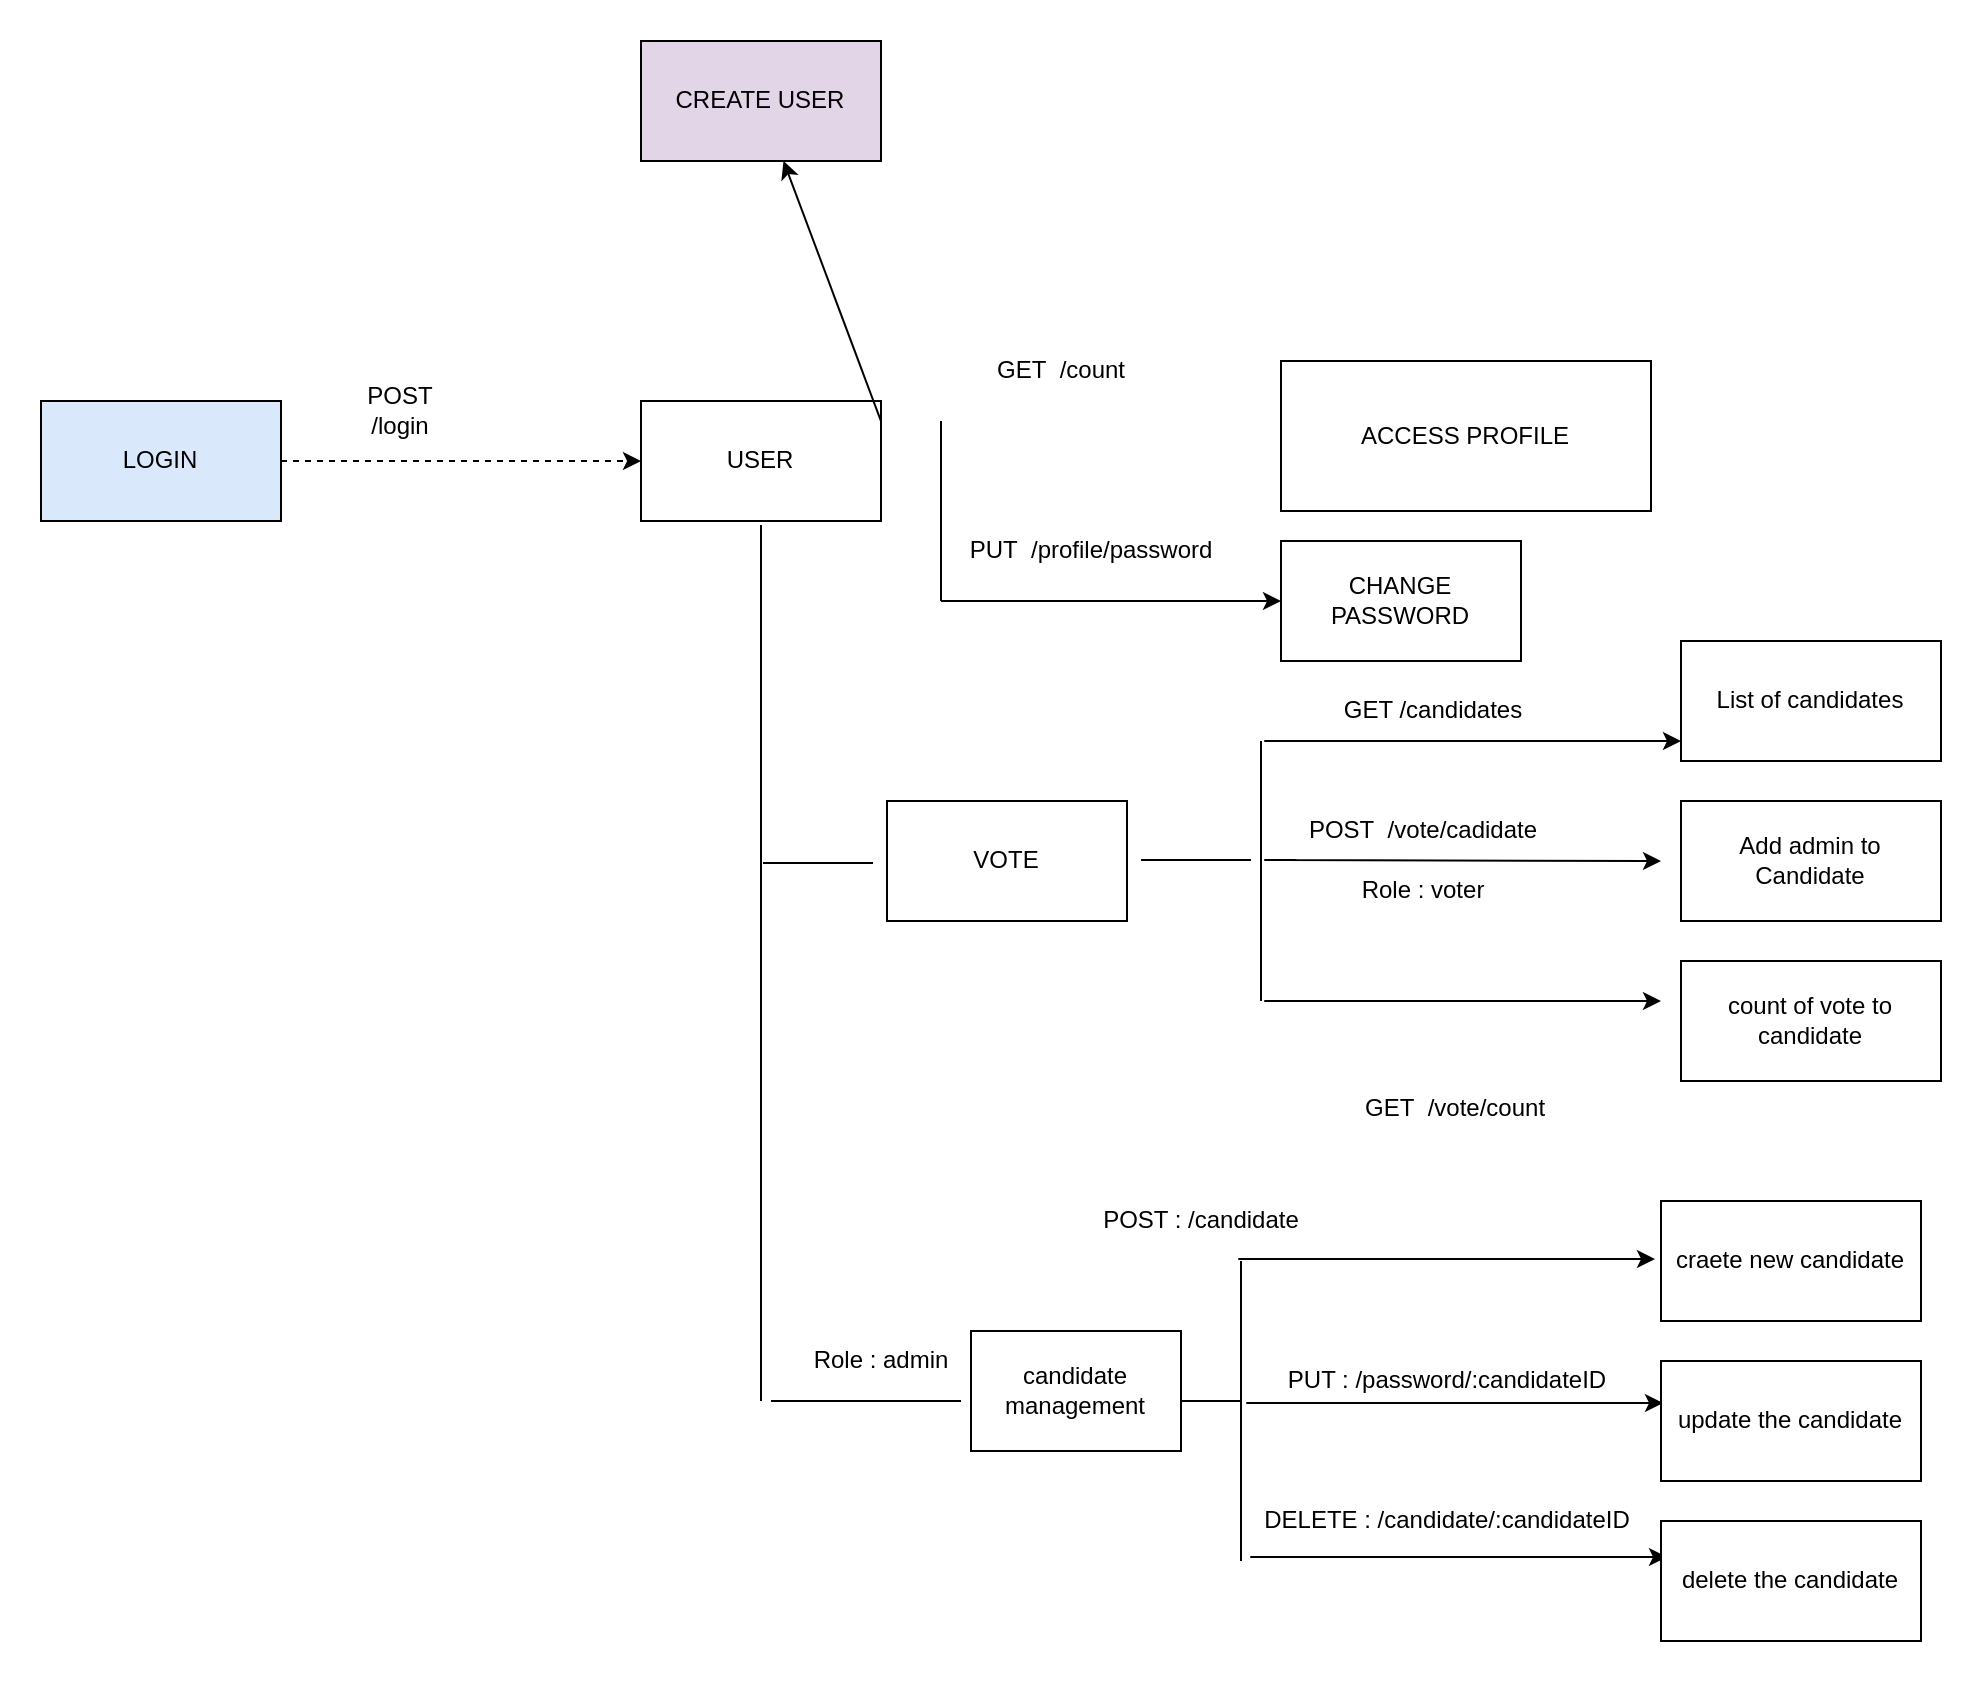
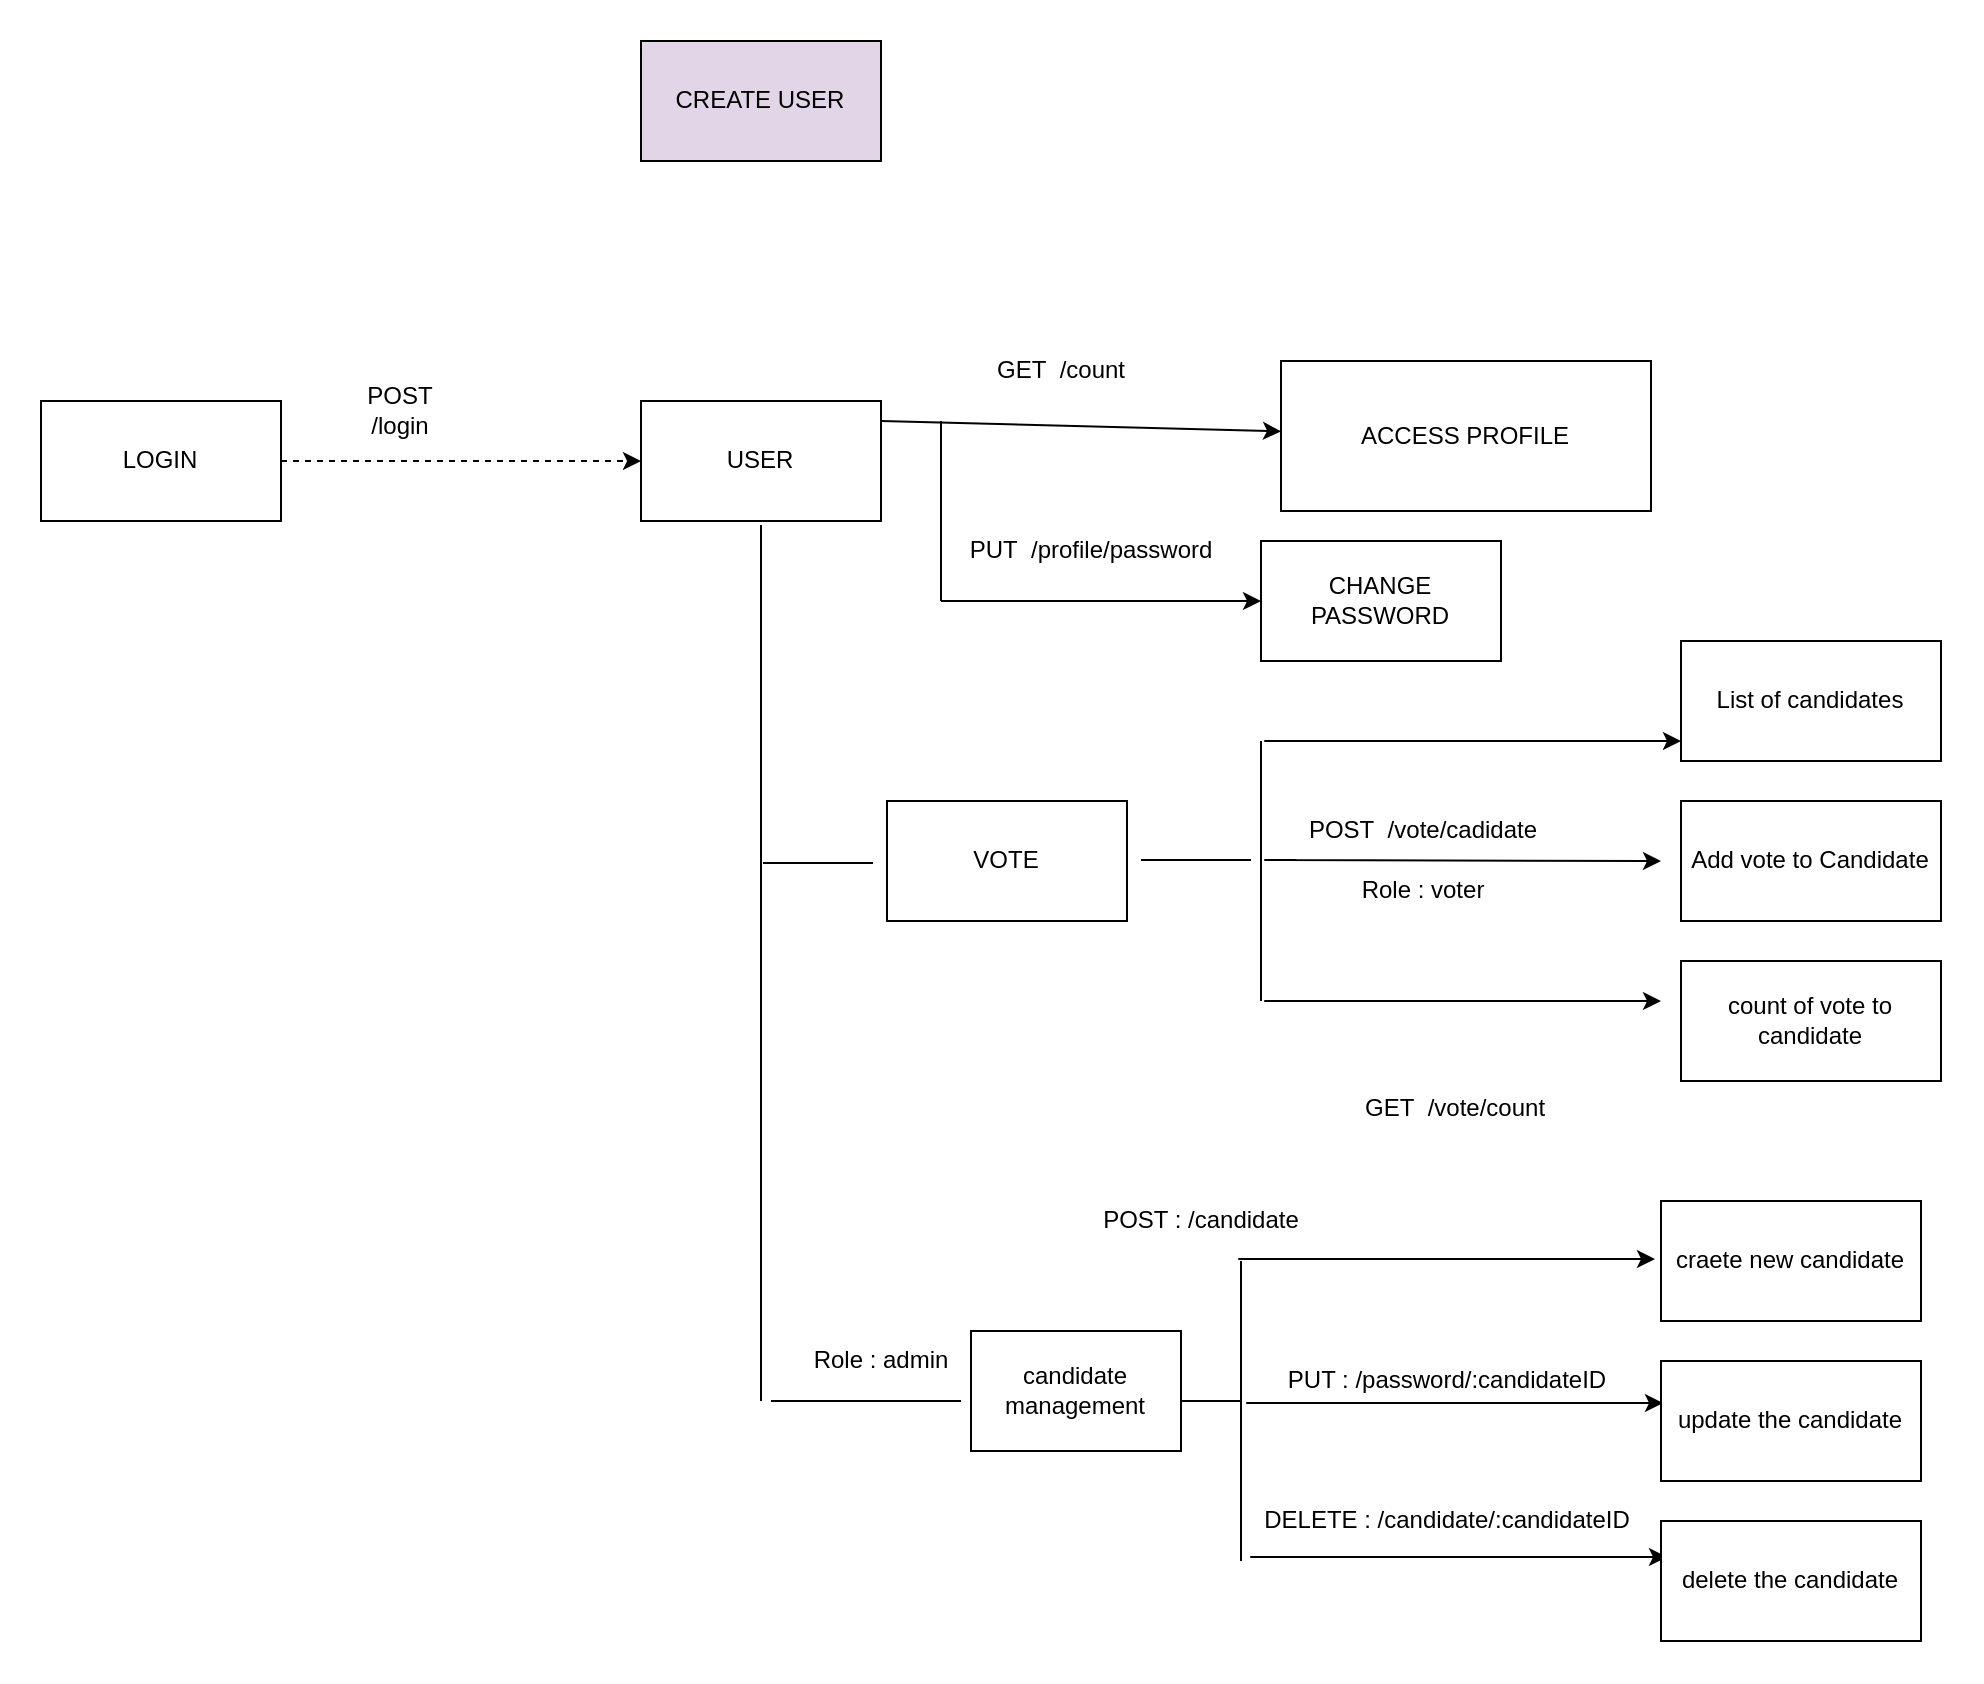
  <mxCell id="0" />
  <mxCell id="1" parent="0" />
  <mxCell id="2" value="CREATE USER" style="rounded=0;whiteSpace=wrap;html=1;fillColor=#e1d5e7;" vertex="1" parent="1"><mxGeometry x="320" y="20" width="120" height="60" as="geometry" /></mxCell>
  <mxCell id="3" value="USER" style="rounded=0;whiteSpace=wrap;html=1;" vertex="1" parent="1"><mxGeometry x="320" y="200" width="120" height="60" as="geometry" /></mxCell>
  <mxCell id="4" value="GET&amp;nbsp; /count" style="text;html=1;align=center;verticalAlign=middle;resizable=0;points=[];autosize=1;strokeColor=none;fillColor=none;" vertex="1" parent="1"><mxGeometry x="485" y="170" width="90" height="30" as="geometry" /></mxCell>
  <mxCell id="5" value="ACCESS PROFILE" style="rounded=0;whiteSpace=wrap;html=1;" vertex="1" parent="1"><mxGeometry x="640" y="180" width="185" height="75" as="geometry" /></mxCell>
  <mxCell id="6" value="" style="endArrow=none;html=1;" edge="1" parent="1"><mxGeometry width="50" height="50" relative="1" as="geometry"><mxPoint x="470" y="300" as="sourcePoint" /><mxPoint x="470" y="210" as="targetPoint" /><Array as="points"><mxPoint x="470" y="250" /></Array></mxGeometry></mxCell>
- <mxCell id="7" value="CHANGE PASSWORD" style="rounded=0;whiteSpace=wrap;html=1;" vertex="1" parent="1"><mxGeometry x="640" y="270" width="120" height="60" as="geometry" /></mxCell>
+ <mxCell id="7" value="CHANGE PASSWORD" style="rounded=0;whiteSpace=wrap;html=1;" vertex="1" parent="1"><mxGeometry x="630" y="270" width="120" height="60" as="geometry" /></mxCell>
  <mxCell id="8" value="PUT&amp;nbsp; /profile/password" style="text;html=1;align=center;verticalAlign=middle;resizable=0;points=[];autosize=1;strokeColor=none;fillColor=none;" vertex="1" parent="1"><mxGeometry x="475" y="260" width="140" height="30" as="geometry" /></mxCell>
- <mxCell id="9" value="LOGIN" style="rounded=0;whiteSpace=wrap;html=1;fillColor=#dae8fc;" vertex="1" parent="1"><mxGeometry x="20" y="200" width="120" height="60" as="geometry" /></mxCell>
+ <mxCell id="9" value="LOGIN" style="rounded=0;whiteSpace=wrap;html=1;" vertex="1" parent="1"><mxGeometry x="20" y="200" width="120" height="60" as="geometry" /></mxCell>
  <mxCell id="10" value="POST /login" style="text;html=1;strokeColor=none;fillColor=none;align=center;verticalAlign=middle;whiteSpace=wrap;rounded=0;" vertex="1" parent="1"><mxGeometry x="170" y="190" width="60" height="30" as="geometry" /></mxCell>
  <mxCell id="11" value="" style="endArrow=none;html=1;entryX=0.5;entryY=1;entryDx=0;entryDy=0;" edge="1" parent="1"><mxGeometry width="50" height="50" relative="1" as="geometry"><mxPoint x="380" y="700" as="sourcePoint" /><mxPoint x="380" y="262" as="targetPoint" /></mxGeometry></mxCell>
  <mxCell id="12" value="" style="endArrow=none;html=1;" edge="1" parent="1"><mxGeometry width="50" height="50" relative="1" as="geometry"><mxPoint x="381" y="431" as="sourcePoint" /><mxPoint x="436" y="431" as="targetPoint" /><Array as="points" /></mxGeometry></mxCell>
  <mxCell id="13" value="" style="endArrow=none;html=1;entryX=0.5;entryY=1;entryDx=0;entryDy=0;" edge="1" parent="1"><mxGeometry width="50" height="50" relative="1" as="geometry"><mxPoint x="630" y="500" as="sourcePoint" /><mxPoint x="630" y="370" as="targetPoint" /></mxGeometry></mxCell>
  <mxCell id="14" value="VOTE" style="rounded=0;whiteSpace=wrap;html=1;" vertex="1" parent="1"><mxGeometry x="443" y="400" width="120" height="60" as="geometry" /></mxCell>
  <mxCell id="15" value="" style="endArrow=classic;html=1;exitX=1;exitY=0.5;exitDx=0;exitDy=0;entryX=0;entryY=0.5;entryDx=0;entryDy=0;dashed=1;" edge="1" parent="1" source="9" target="3"><mxGeometry width="50" height="50" relative="1" as="geometry"><mxPoint x="400" y="220" as="sourcePoint" /><mxPoint x="450" y="170" as="targetPoint" /></mxGeometry></mxCell>
- <mxCell id="16" value="" style="endArrow=classic;html=1;exitX=1;exitY=0.167;exitDx=0;exitDy=0;exitPerimeter=0;" edge="1" parent="1" source="3" target="2"><mxGeometry width="50" height="50" relative="1" as="geometry"><mxPoint x="400" y="220" as="sourcePoint" /><mxPoint x="450" y="170" as="targetPoint" /></mxGeometry></mxCell>
+ <mxCell id="16" value="" style="endArrow=classic;html=1;exitX=1;exitY=0.167;exitDx=0;exitDy=0;exitPerimeter=0;" edge="1" parent="1" source="3" target="5"><mxGeometry width="50" height="50" relative="1" as="geometry"><mxPoint x="400" y="220" as="sourcePoint" /><mxPoint x="450" y="170" as="targetPoint" /></mxGeometry></mxCell>
  <mxCell id="17" value="" style="endArrow=classic;html=1;entryX=0;entryY=0.5;entryDx=0;entryDy=0;" edge="1" parent="1" target="7"><mxGeometry width="50" height="50" relative="1" as="geometry"><mxPoint x="470" y="300" as="sourcePoint" /><mxPoint x="450" y="370" as="targetPoint" /></mxGeometry></mxCell>
  <mxCell id="18" value="" style="endArrow=none;html=1;" edge="1" parent="1"><mxGeometry width="50" height="50" relative="1" as="geometry"><mxPoint x="570" y="429.5" as="sourcePoint" /><mxPoint x="625" y="429.5" as="targetPoint" /><Array as="points" /></mxGeometry></mxCell>
  <mxCell id="19" value="" style="endArrow=classic;html=1;" edge="1" parent="1"><mxGeometry width="50" height="50" relative="1" as="geometry"><mxPoint x="640" y="370" as="sourcePoint" /><mxPoint x="840" y="370" as="targetPoint" /><Array as="points"><mxPoint x="650" y="370" /><mxPoint x="640" y="370" /><mxPoint x="630" y="370" /></Array></mxGeometry></mxCell>
  <mxCell id="20" value="" style="endArrow=classic;html=1;" edge="1" parent="1"><mxGeometry width="50" height="50" relative="1" as="geometry"><mxPoint x="640" y="429.5" as="sourcePoint" /><mxPoint x="830" y="430" as="targetPoint" /><Array as="points"><mxPoint x="650" y="429.5" /><mxPoint x="640" y="429.5" /><mxPoint x="630" y="429.5" /></Array></mxGeometry></mxCell>
  <mxCell id="21" value="" style="endArrow=classic;html=1;" edge="1" parent="1"><mxGeometry width="50" height="50" relative="1" as="geometry"><mxPoint x="640" y="500" as="sourcePoint" /><mxPoint x="830" y="500" as="targetPoint" /><Array as="points"><mxPoint x="650" y="500" /><mxPoint x="640" y="500" /><mxPoint x="630" y="500" /></Array></mxGeometry></mxCell>
  <mxCell id="22" value="List of candidates" style="rounded=0;whiteSpace=wrap;html=1;" vertex="1" parent="1"><mxGeometry x="840" y="320" width="130" height="60" as="geometry" /></mxCell>
- <mxCell id="23" value="Add admin to Candidate" style="rounded=0;whiteSpace=wrap;html=1;" vertex="1" parent="1"><mxGeometry x="840" y="400" width="130" height="60" as="geometry" /></mxCell>
+ <mxCell id="23" value="Add vote to Candidate" style="rounded=0;whiteSpace=wrap;html=1;" vertex="1" parent="1"><mxGeometry x="840" y="400" width="130" height="60" as="geometry" /></mxCell>
  <mxCell id="24" value="count of vote to candidate" style="rounded=0;whiteSpace=wrap;html=1;" vertex="1" parent="1"><mxGeometry x="840" y="480" width="130" height="60" as="geometry" /></mxCell>
- <mxCell id="25" value="GET /candidates" style="text;html=1;align=center;verticalAlign=middle;resizable=0;points=[];autosize=1;strokeColor=none;fillColor=none;" vertex="1" parent="1"><mxGeometry x="661" y="340" width="110" height="30" as="geometry" /></mxCell>
  <mxCell id="26" value="POST&amp;nbsp; /vote/cadidate" style="text;html=1;align=center;verticalAlign=middle;resizable=0;points=[];autosize=1;strokeColor=none;fillColor=none;" vertex="1" parent="1"><mxGeometry x="641" y="400" width="140" height="30" as="geometry" /></mxCell>
  <mxCell id="27" value="Role : voter" style="text;html=1;align=center;verticalAlign=middle;resizable=0;points=[];autosize=1;strokeColor=none;fillColor=none;" vertex="1" parent="1"><mxGeometry x="671" y="430" width="80" height="30" as="geometry" /></mxCell>
  <mxCell id="28" value="GET&amp;nbsp; /vote/count" style="text;html=1;align=center;verticalAlign=middle;resizable=0;points=[];autosize=1;strokeColor=none;fillColor=none;" vertex="1" parent="1"><mxGeometry x="672" y="539" width="110" height="30" as="geometry" /></mxCell>
  <mxCell id="29" value="" style="endArrow=none;html=1;" edge="1" parent="1"><mxGeometry width="50" height="50" relative="1" as="geometry"><mxPoint x="385" y="700" as="sourcePoint" /><mxPoint x="480" y="700" as="targetPoint" /><Array as="points"><mxPoint x="425" y="700" /></Array></mxGeometry></mxCell>
  <mxCell id="30" value="Role : admin" style="text;html=1;align=center;verticalAlign=middle;resizable=0;points=[];autosize=1;strokeColor=none;fillColor=none;" vertex="1" parent="1"><mxGeometry x="395" y="665" width="90" height="30" as="geometry" /></mxCell>
  <mxCell id="31" value="candidate management" style="rounded=0;whiteSpace=wrap;html=1;" vertex="1" parent="1"><mxGeometry x="485" y="665" width="105" height="60" as="geometry" /></mxCell>
  <mxCell id="32" value="" style="endArrow=none;html=1;" edge="1" parent="1"><mxGeometry width="50" height="50" relative="1" as="geometry"><mxPoint x="590" y="700" as="sourcePoint" /><mxPoint x="620" y="700" as="targetPoint" /><Array as="points" /></mxGeometry></mxCell>
  <mxCell id="33" value="" style="endArrow=none;html=1;entryX=0.5;entryY=1;entryDx=0;entryDy=0;" edge="1" parent="1"><mxGeometry width="50" height="50" relative="1" as="geometry"><mxPoint x="620" y="780" as="sourcePoint" /><mxPoint x="620" y="630" as="targetPoint" /></mxGeometry></mxCell>
  <mxCell id="34" value="" style="endArrow=classic;html=1;" edge="1" parent="1"><mxGeometry width="50" height="50" relative="1" as="geometry"><mxPoint x="627" y="629" as="sourcePoint" /><mxPoint x="827" y="629" as="targetPoint" /><Array as="points"><mxPoint x="637" y="629" /><mxPoint x="627" y="629" /><mxPoint x="617" y="629" /></Array></mxGeometry></mxCell>
  <mxCell id="35" value="" style="endArrow=classic;html=1;" edge="1" parent="1"><mxGeometry width="50" height="50" relative="1" as="geometry"><mxPoint x="631" y="701" as="sourcePoint" /><mxPoint x="831" y="701" as="targetPoint" /><Array as="points"><mxPoint x="641" y="701" /><mxPoint x="631" y="701" /><mxPoint x="621" y="701" /></Array></mxGeometry></mxCell>
  <mxCell id="36" value="" style="endArrow=classic;html=1;" edge="1" parent="1"><mxGeometry width="50" height="50" relative="1" as="geometry"><mxPoint x="633" y="778" as="sourcePoint" /><mxPoint x="833" y="778" as="targetPoint" /><Array as="points"><mxPoint x="643" y="778" /><mxPoint x="633" y="778" /><mxPoint x="623" y="778" /></Array></mxGeometry></mxCell>
  <mxCell id="37" value="craete new candidate" style="rounded=0;whiteSpace=wrap;html=1;" vertex="1" parent="1"><mxGeometry x="830" y="600" width="130" height="60" as="geometry" /></mxCell>
  <mxCell id="38" value="update the candidate" style="rounded=0;whiteSpace=wrap;html=1;" vertex="1" parent="1"><mxGeometry x="830" y="680" width="130" height="60" as="geometry" /></mxCell>
  <mxCell id="39" value="delete the candidate" style="rounded=0;whiteSpace=wrap;html=1;" vertex="1" parent="1"><mxGeometry x="830" y="760" width="130" height="60" as="geometry" /></mxCell>
  <mxCell id="40" value="POST : /candidate" style="text;html=1;align=center;verticalAlign=middle;resizable=0;points=[];autosize=1;strokeColor=none;fillColor=none;" vertex="1" parent="1"><mxGeometry x="540" y="595" width="120" height="30" as="geometry" /></mxCell>
  <mxCell id="41" value="PUT : /password/:candidateID" style="text;html=1;align=center;verticalAlign=middle;resizable=0;points=[];autosize=1;strokeColor=none;fillColor=none;" vertex="1" parent="1"><mxGeometry x="633" y="675" width="180" height="30" as="geometry" /></mxCell>
  <mxCell id="42" value="DELETE : /candidate/:candidateID" style="text;html=1;align=center;verticalAlign=middle;resizable=0;points=[];autosize=1;strokeColor=none;fillColor=none;" vertex="1" parent="1"><mxGeometry x="618" y="745" width="210" height="30" as="geometry" /></mxCell>
